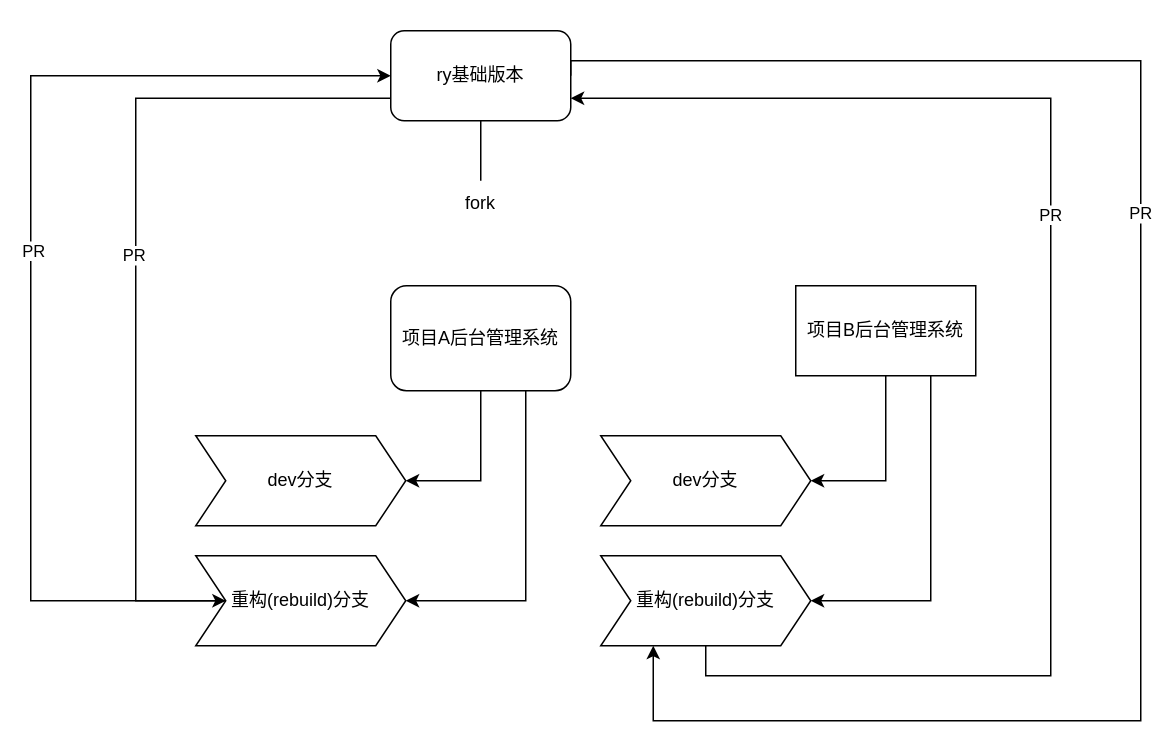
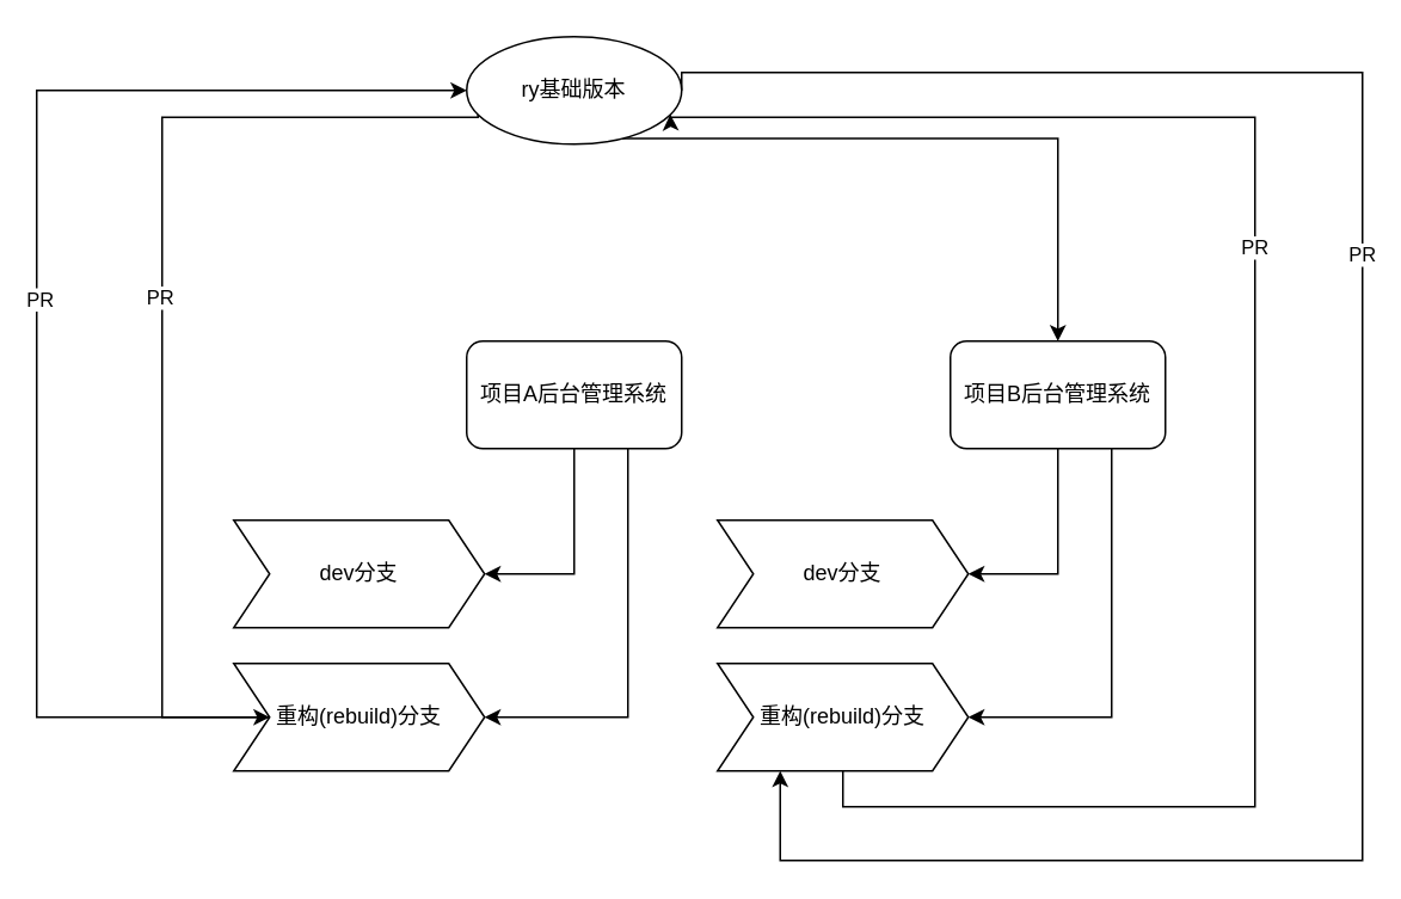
  <mxCell id="0" />
  <mxCell id="1" parent="0" />
+ <mxCell id="2" style="edgeStyle=orthogonalEdgeStyle;rounded=0;orthogonalLoop=1;jettySize=auto;html=1;exitX=0.75;exitY=1;exitDx=0;exitDy=0;" edge="1" parent="1" source="7" target="19"><mxGeometry relative="1" as="geometry" /></mxCell>
  <mxCell id="3" style="edgeStyle=orthogonalEdgeStyle;rounded=0;orthogonalLoop=1;jettySize=auto;html=1;exitX=0;exitY=0.75;exitDx=0;exitDy=0;entryX=0;entryY=0.5;entryDx=0;entryDy=0;" edge="1" parent="1" source="7" target="15"><mxGeometry relative="1" as="geometry"><Array as="points"><mxPoint x="90" y="65" /><mxPoint x="90" y="400" /></Array></mxGeometry></mxCell>
  <mxCell id="4" value="PR" style="edgeLabel;html=1;align=center;verticalAlign=middle;resizable=0;points=[];" vertex="1" connectable="0" parent="3"><mxGeometry x="-0.03" y="-2" relative="1" as="geometry"><mxPoint as="offset" /></mxGeometry></mxCell>
  <mxCell id="5" style="edgeStyle=orthogonalEdgeStyle;rounded=0;orthogonalLoop=1;jettySize=auto;html=1;exitX=1;exitY=0.5;exitDx=0;exitDy=0;entryX=0.25;entryY=1;entryDx=0;entryDy=0;" edge="1" parent="1" source="7" target="22"><mxGeometry relative="1" as="geometry"><Array as="points"><mxPoint x="380" y="40" /><mxPoint x="760" y="40" /><mxPoint x="760" y="480" /><mxPoint x="435" y="480" /></Array></mxGeometry></mxCell>
  <mxCell id="6" value="PR" style="edgeLabel;html=1;align=center;verticalAlign=middle;resizable=0;points=[];" vertex="1" connectable="0" parent="5"><mxGeometry x="-0.185" y="-1" relative="1" as="geometry"><mxPoint as="offset" /></mxGeometry></mxCell>
- <mxCell id="7" value="ry基础版本" style="rounded=1;whiteSpace=wrap;html=1;" parent="1" vertex="1"><mxGeometry x="260" y="20" width="120" height="60" as="geometry" /></mxCell>
+ <mxCell id="7" value="ry基础版本" style="ellipse;whiteSpace=wrap;html=1;" parent="1" vertex="1"><mxGeometry x="260" y="20" width="120" height="60" as="geometry" /></mxCell>
  <mxCell id="8" style="edgeStyle=orthogonalEdgeStyle;rounded=0;orthogonalLoop=1;jettySize=auto;html=1;exitX=0.75;exitY=1;exitDx=0;exitDy=0;entryX=1;entryY=0.5;entryDx=0;entryDy=0;" edge="1" parent="1" source="10" target="15"><mxGeometry relative="1" as="geometry" /></mxCell>
  <mxCell id="9" style="edgeStyle=orthogonalEdgeStyle;rounded=0;orthogonalLoop=1;jettySize=auto;html=1;exitX=0.5;exitY=1;exitDx=0;exitDy=0;entryX=1;entryY=0.5;entryDx=0;entryDy=0;" edge="1" parent="1" source="10" target="16"><mxGeometry relative="1" as="geometry" /></mxCell>
- <mxCell id="10" value="项目A后台管理系统" style="rounded=1;whiteSpace=wrap;html=1;" parent="1" vertex="1"><mxGeometry x="260" y="190" width="120" height="70" as="geometry" /></mxCell>
- <mxCell id="11" value="fork" style="text;html=1;strokeColor=none;fillColor=none;align=center;verticalAlign=middle;whiteSpace=wrap;rounded=0;" parent="1" vertex="1"><mxGeometry x="290" y="120" width="60" height="30" as="geometry" /></mxCell>
- <mxCell id="12" value="" style="edgeStyle=orthogonalEdgeStyle;rounded=0;orthogonalLoop=1;jettySize=auto;html=1;exitX=0.5;exitY=1;exitDx=0;exitDy=0;endArrow=none;" parent="1" source="7" target="11" edge="1"><mxGeometry relative="1" as="geometry"><mxPoint x="320" y="80" as="sourcePoint" /><mxPoint x="320" y="190" as="targetPoint" /></mxGeometry></mxCell>
+ <mxCell id="10" value="项目A后台管理系统" style="rounded=1;whiteSpace=wrap;html=1;" parent="1" vertex="1"><mxGeometry x="260" y="190" width="120" height="60" as="geometry" /></mxCell>
  <mxCell id="13" style="edgeStyle=orthogonalEdgeStyle;rounded=0;orthogonalLoop=1;jettySize=auto;html=1;entryX=0;entryY=0.5;entryDx=0;entryDy=0;" edge="1" parent="1" source="15" target="7"><mxGeometry relative="1" as="geometry"><Array as="points"><mxPoint x="20" y="400" /><mxPoint x="20" y="50" /></Array></mxGeometry></mxCell>
  <mxCell id="14" value="PR" style="edgeLabel;html=1;align=center;verticalAlign=middle;resizable=0;points=[];" vertex="1" connectable="0" parent="13"><mxGeometry x="0.011" y="-1" relative="1" as="geometry"><mxPoint as="offset" /></mxGeometry></mxCell>
  <mxCell id="15" value="重构(rebuild)分支" style="shape=step;perimeter=stepPerimeter;whiteSpace=wrap;html=1;fixedSize=1;" vertex="1" parent="1"><mxGeometry x="130" y="370" width="140" height="60" as="geometry" /></mxCell>
  <mxCell id="16" value="dev分支" style="shape=step;perimeter=stepPerimeter;whiteSpace=wrap;html=1;fixedSize=1;" vertex="1" parent="1"><mxGeometry x="130" y="290" width="140" height="60" as="geometry" /></mxCell>
  <mxCell id="17" style="edgeStyle=orthogonalEdgeStyle;rounded=0;orthogonalLoop=1;jettySize=auto;html=1;exitX=0.75;exitY=1;exitDx=0;exitDy=0;entryX=1;entryY=0.5;entryDx=0;entryDy=0;" edge="1" parent="1" source="19" target="22"><mxGeometry relative="1" as="geometry" /></mxCell>
  <mxCell id="18" style="edgeStyle=orthogonalEdgeStyle;rounded=0;orthogonalLoop=1;jettySize=auto;html=1;exitX=0.5;exitY=1;exitDx=0;exitDy=0;entryX=1;entryY=0.5;entryDx=0;entryDy=0;" edge="1" parent="1" source="19" target="23"><mxGeometry relative="1" as="geometry" /></mxCell>
- <mxCell id="19" value="项目B后台管理系统" style="whiteSpace=wrap;html=1;rounded=0;" vertex="1" parent="1"><mxGeometry x="530" y="190" width="120" height="60" as="geometry" /></mxCell>
+ <mxCell id="19" value="项目B后台管理系统" style="rounded=1;whiteSpace=wrap;html=1;" vertex="1" parent="1"><mxGeometry x="530" y="190" width="120" height="60" as="geometry" /></mxCell>
  <mxCell id="20" style="edgeStyle=orthogonalEdgeStyle;rounded=0;orthogonalLoop=1;jettySize=auto;html=1;exitX=0.5;exitY=1;exitDx=0;exitDy=0;entryX=1;entryY=0.75;entryDx=0;entryDy=0;" edge="1" parent="1" source="22" target="7"><mxGeometry relative="1" as="geometry"><Array as="points"><mxPoint x="470" y="450" /><mxPoint x="700" y="450" /><mxPoint x="700" y="65" /></Array></mxGeometry></mxCell>
  <mxCell id="21" value="PR" style="edgeLabel;html=1;align=center;verticalAlign=middle;resizable=0;points=[];" vertex="1" connectable="0" parent="20"><mxGeometry x="0.169" y="1" relative="1" as="geometry"><mxPoint as="offset" /></mxGeometry></mxCell>
  <mxCell id="22" value="重构(rebuild)分支" style="shape=step;perimeter=stepPerimeter;whiteSpace=wrap;html=1;fixedSize=1;" vertex="1" parent="1"><mxGeometry x="400" y="370" width="140" height="60" as="geometry" /></mxCell>
  <mxCell id="23" value="dev分支" style="shape=step;perimeter=stepPerimeter;whiteSpace=wrap;html=1;fixedSize=1;" vertex="1" parent="1"><mxGeometry x="400" y="290" width="140" height="60" as="geometry" /></mxCell>
